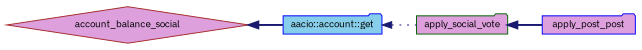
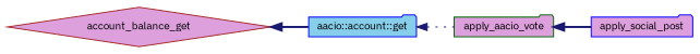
  digraph {
    fontname="IBM Plex Sans"
    rankdir=LR
    node [color=blue fillcolor=plum fontname="IBM Plex Sans" fontsize=10 shape=folder style=filled]
    edge [color=midnightblue dir=back fontname="IBM Plex Sans" fontsize=10 labelfontname=Helvetica labelfontsize=10 style=bold]
-   n1 [color=brown fontcolor=black height=0.2 label=account_balance_social shape=diamond width=0.4]
+   n1 [color=brown fontcolor=black height=0.2 label=account_balance_get shape=diamond width=0.4]
    n2 [fillcolor=skyblue height=0.2 label="aacio::account::get" width=0.4]
-   n3 [color=darkgreen height=0.2 label=apply_social_vote width=0.4]
-   n4 [height=0.2 label=apply_post_post width=0.4]
+   n3 [color=darkgreen height=0.2 label=apply_aacio_vote width=0.4]
+   n4 [height=0.2 label=apply_social_post width=0.4]
    n1 -> n2
    n2 -> n3 [style=dotted]
    n3 -> n4
  }
